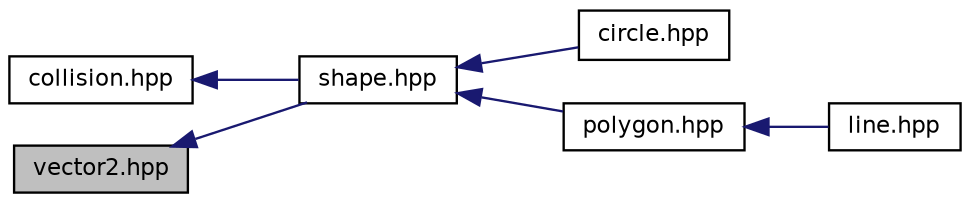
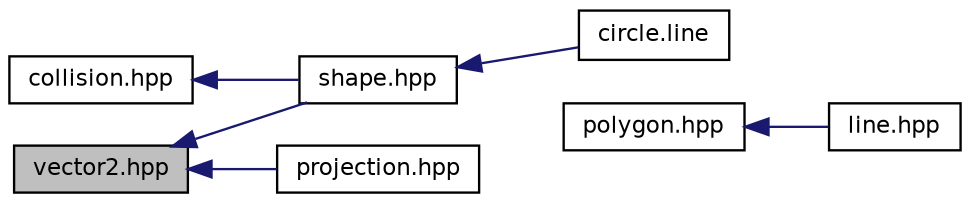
  digraph {
    rankdir=LR
    node [color=black fillcolor=white fontname=Helvetica fontsize=10 shape=record style=filled]
    edge [color=midnightblue dir=back fontname=Helvetica fontsize=10 labelfontname=Helvetica labelfontsize=10 style=solid]
    n1 [fillcolor=grey75 fontcolor=black height=0.2 label="vector2.hpp" width=0.4]
    n2 [height=0.2 label="shape.hpp" width=0.4]
-   n4 [height=0.2 label="circle.hpp" width=0.4]
+   n3 [height=0.2 label="projection.hpp" width=0.4]
+   n4 [height=0.2 label="circle.line" width=0.4]
    n5 [height=0.2 label="polygon.hpp" width=0.4]
    n6 [height=0.2 label="collision.hpp" width=0.4]
    n7 [height=0.2 label="line.hpp" width=0.4]
    n1 -> n2
+   n1 -> n3
    n2 -> n4
-   n2 -> n5
    n5 -> n7
    n6 -> n2
  }
